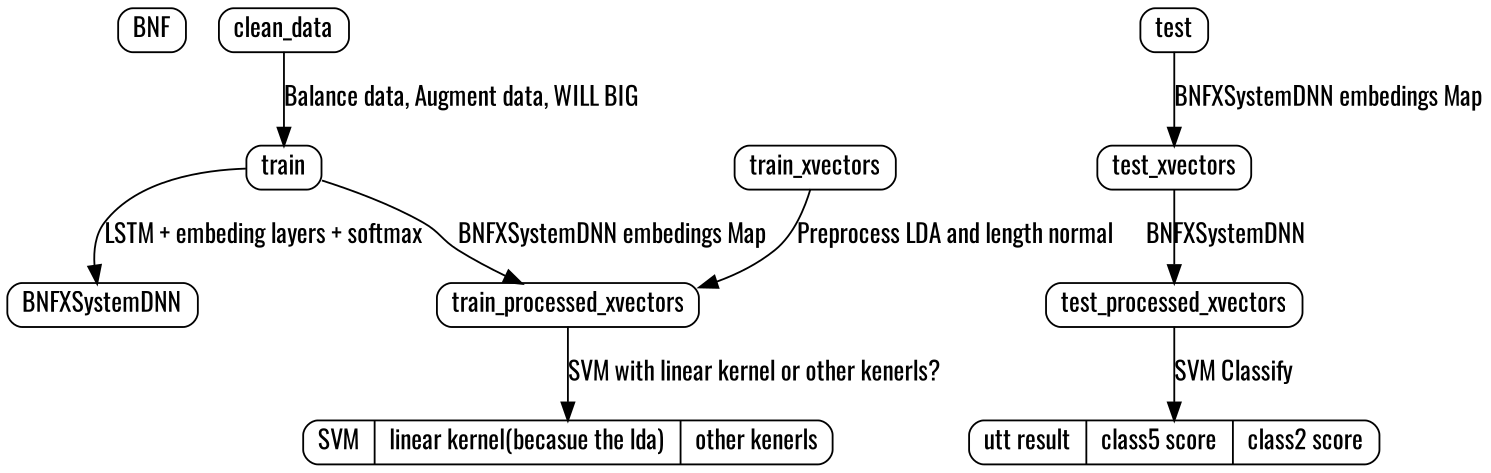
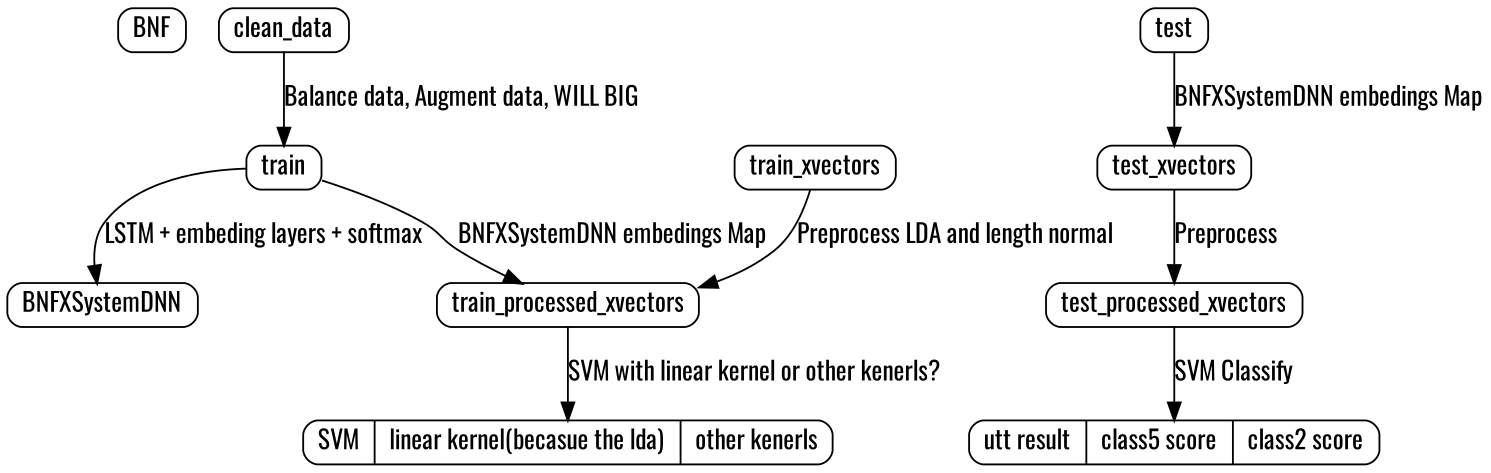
  digraph {
    fontname=Oswald
    rankdir=TB
    node [fontname=Oswald shape=Mrecord]
    edge [fontname=Oswald]
    n1 [height=.1 label=BNF width=.1]
    clean_data [height=.1 width=.1]
    train [height=.1 width=.1]
    BNFXSystemDNN [height=.1 width=.1]
    train_processed_xvectors [height=.1 width=.1]
    train_xvectors [height=.1 width=.1]
    n7 [height=.1 label="SVM | linear kernel(becasue the lda) | other kenerls" width=.1]
    test [height=.1 width=.1]
    test_xvectors [height=.1 width=.1]
    test_processed_xvectors [height=.1 width=.1]
    n11 [height=.1 label="utt result | class5 score | class2 score" width=.1]
    clean_data -> train [label="Balance data, Augment data, WILL BIG"]
    train -> BNFXSystemDNN [label="LSTM + embeding layers + softmax"]
    train -> train_processed_xvectors [label="BNFXSystemDNN embedings Map"]
    train_processed_xvectors -> n7 [label="SVM with linear kernel or other kenerls?"]
    train_xvectors -> train_processed_xvectors [label="Preprocess LDA and length normal"]
    test -> test_xvectors [label="BNFXSystemDNN embedings Map"]
-   test_xvectors -> test_processed_xvectors [label=BNFXSystemDNN]
+   test_xvectors -> test_processed_xvectors [label=Preprocess]
    test_processed_xvectors -> n11 [label="SVM Classify"]
  }
